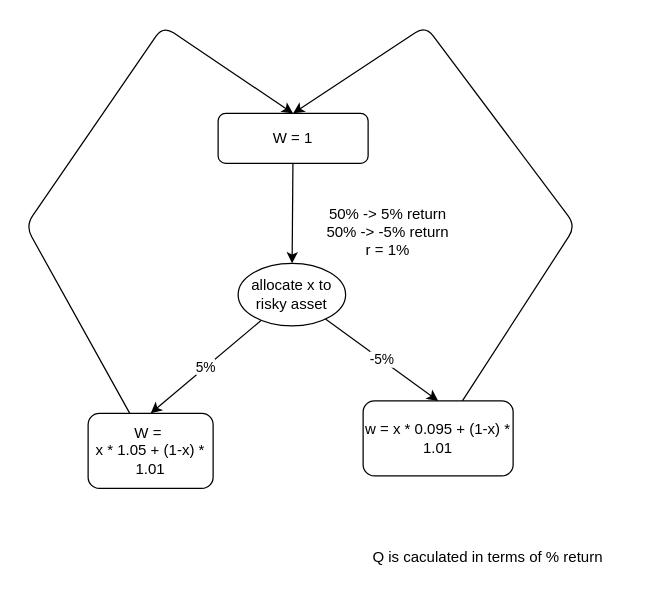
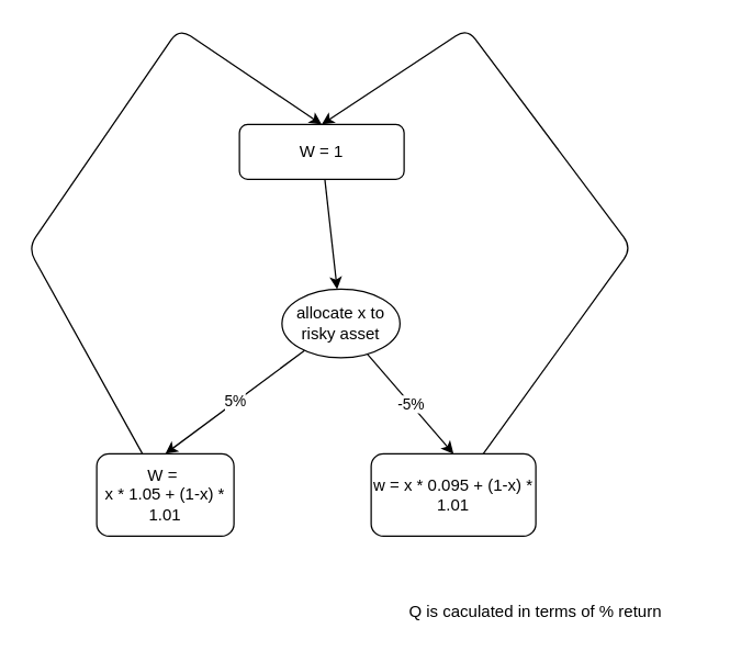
  <mxCell id="0" />
  <mxCell id="1" parent="0" />
  <mxCell id="2" style="edgeStyle=none;html=1;" edge="1" parent="1" source="3" target="6"><mxGeometry relative="1" as="geometry" /></mxCell>
  <mxCell id="3" value="W = 1" style="rounded=1;whiteSpace=wrap;html=1;" vertex="1" parent="1"><mxGeometry x="174" y="90" width="120" height="40" as="geometry" /></mxCell>
  <mxCell id="4" value="5%" style="edgeStyle=none;html=1;entryX=0.5;entryY=0;entryDx=0;entryDy=0;" edge="1" parent="1" source="6" target="8"><mxGeometry relative="1" as="geometry" /></mxCell>
  <mxCell id="5" value="-5%" style="edgeStyle=none;html=1;entryX=0.5;entryY=0;entryDx=0;entryDy=0;" edge="1" parent="1" source="6" target="10"><mxGeometry relative="1" as="geometry" /></mxCell>
- <mxCell id="6" value="allocate x to risky asset" style="ellipse;whiteSpace=wrap;html=1;" vertex="1" parent="1"><mxGeometry x="190" y="210" width="86" height="50" as="geometry" /></mxCell>
+ <mxCell id="6" value="allocate x to risky asset" style="ellipse;whiteSpace=wrap;html=1;" vertex="1" parent="1"><mxGeometry x="205" y="210" width="86" height="50" as="geometry" /></mxCell>
  <mxCell id="7" style="edgeStyle=none;html=1;entryX=0.5;entryY=0;entryDx=0;entryDy=0;" edge="1" parent="1" source="8" target="3"><mxGeometry relative="1" as="geometry"><Array as="points"><mxPoint x="20" y="180" /><mxPoint x="130" y="20" /></Array></mxGeometry></mxCell>
  <mxCell id="8" value="W =&amp;nbsp;&lt;div&gt;x * 1.05 + (1-x) * 1.01&lt;/div&gt;" style="rounded=1;whiteSpace=wrap;html=1;" vertex="1" parent="1"><mxGeometry x="70" y="330" width="100" height="60" as="geometry" /></mxCell>
  <mxCell id="9" style="edgeStyle=none;html=1;entryX=0.5;entryY=0;entryDx=0;entryDy=0;" edge="1" parent="1" source="10" target="3"><mxGeometry relative="1" as="geometry"><Array as="points"><mxPoint x="460" y="180" /><mxPoint x="340" y="20" /></Array></mxGeometry></mxCell>
- <mxCell id="10" value="w = x * 0.095 + (1-x) * 1.01" style="rounded=1;whiteSpace=wrap;html=1;" vertex="1" parent="1"><mxGeometry x="290" y="320" width="120" height="60" as="geometry" /></mxCell>
- <mxCell id="11" value="50% -&amp;gt; 5% return&lt;div&gt;50% -&amp;gt; -5% return&lt;/div&gt;&lt;div&gt;r = 1%&lt;/div&gt;" style="text;html=1;align=center;verticalAlign=middle;whiteSpace=wrap;rounded=0;" vertex="1" parent="1"><mxGeometry x="220" y="170" width="180" height="30" as="geometry" /></mxCell>
+ <mxCell id="10" value="w = x * 0.095 + (1-x) * 1.01" style="rounded=1;whiteSpace=wrap;html=1;" vertex="1" parent="1"><mxGeometry x="270" y="330" width="120" height="60" as="geometry" /></mxCell>
  <mxCell id="12" value="Q is caculated in terms of % return" style="text;html=1;align=center;verticalAlign=middle;whiteSpace=wrap;rounded=0;" vertex="1" parent="1"><mxGeometry x="270" y="430" width="240" height="30" as="geometry" /></mxCell>
